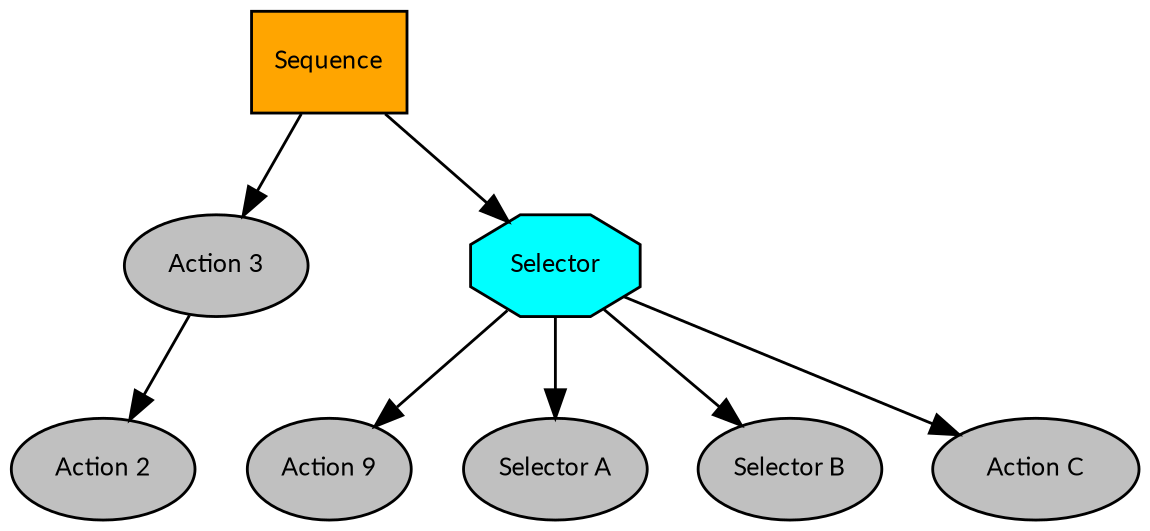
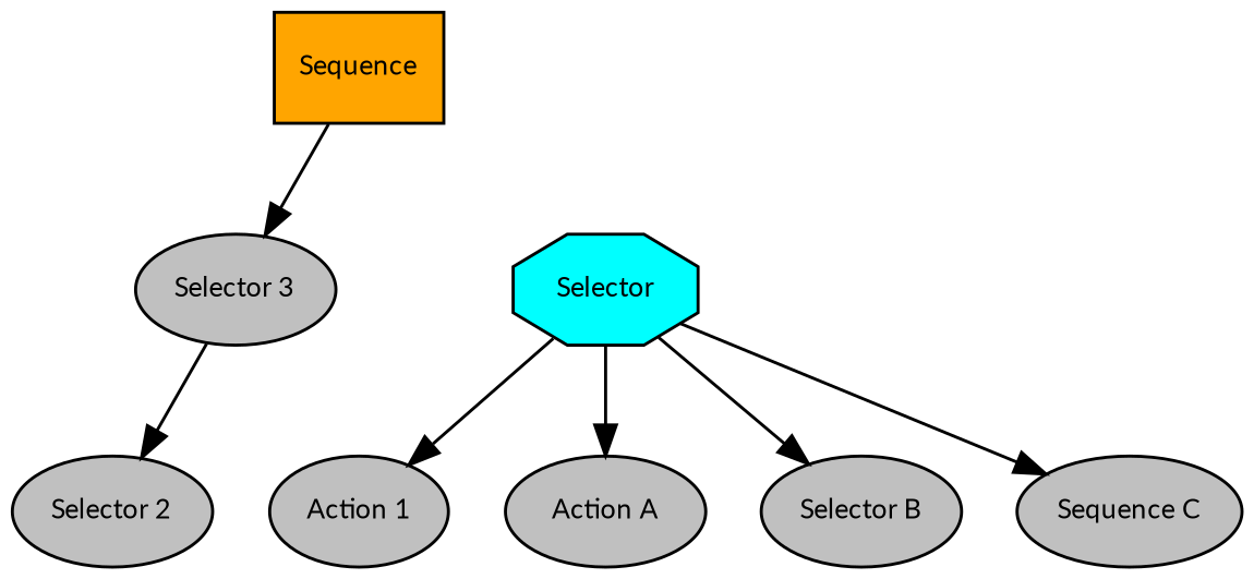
  digraph {
    fontname=Lato
    ordering=out
    node [fillcolor=gray fontcolor=black fontname=Lato fontsize=9 shape=ellipse style=filled]
    edge [fontname=Lato]
    n1 [fillcolor=orange label=Sequence shape=box]
-   n2 [label="Action 3"]
+   n2 [label="Selector 3"]
    n3 [fillcolor=cyan label=Selector shape=octagon]
-   n4 [label="Action 9"]
-   n5 [label="Action 2"]
-   n6 [label="Selector A"]
+   n4 [label="Action 1"]
+   n5 [label="Selector 2"]
+   n6 [label="Action A"]
    n7 [label="Selector B"]
-   n8 [label="Action C"]
+   n8 [label="Sequence C"]
    n1 -> n2
-   n1 -> n3
    n2 -> n5
    n3 -> n4
    n3 -> n6
    n3 -> n7
    n3 -> n8
  }
